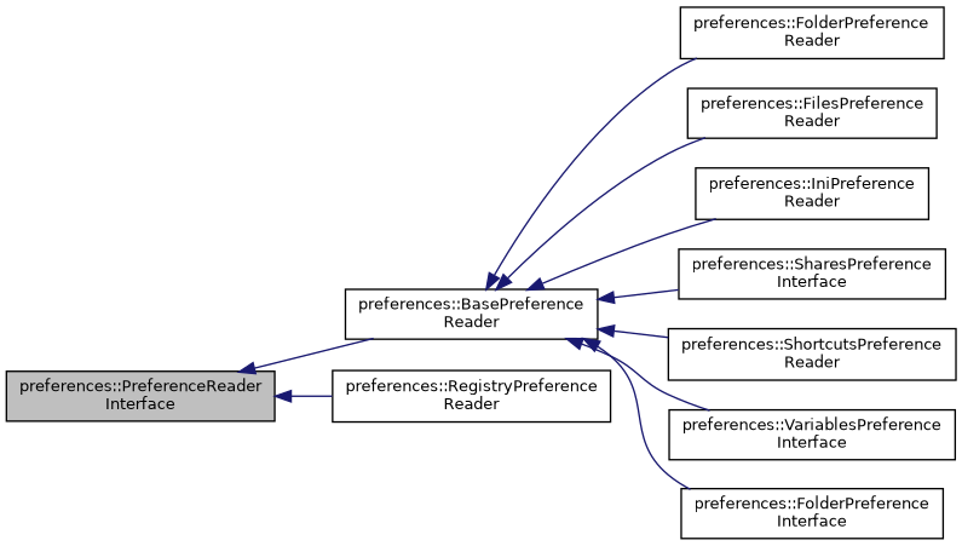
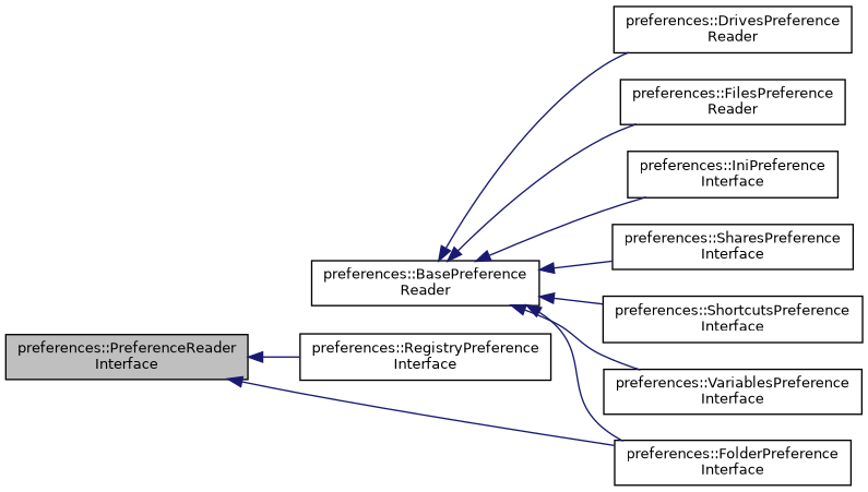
  digraph {
    rankdir=LR
    node [color=black fillcolor=white fontname=Helvetica fontsize=10 shape=record style=filled]
    edge [color=midnightblue dir=back fontname=Helvetica fontsize=10 labelfontname=Helvetica labelfontsize=10 style=solid]
    n1 [fillcolor=grey75 fontcolor=black height=0.2 label="preferences::PreferenceReader\lInterface" width=0.4]
    n2 [height=0.2 label="preferences::BasePreference\lReader" width=0.4]
-   n3 [height=0.2 label="preferences::RegistryPreference\lReader" width=0.4]
-   n4 [height=0.2 label="preferences::FolderPreference\lReader" width=0.4]
+   n3 [height=0.2 label="preferences::RegistryPreference\lInterface" width=0.4]
+   n4 [height=0.2 label="preferences::DrivesPreference\lReader" width=0.4]
    n5 [height=0.2 label="preferences::FilesPreference\lReader" width=0.4]
    n6 [height=0.2 label="preferences::FolderPreference\lInterface" width=0.4]
-   n7 [height=0.2 label="preferences::IniPreference\lReader" width=0.4]
+   n7 [height=0.2 label="preferences::IniPreference\lInterface" width=0.4]
    n8 [height=0.2 label="preferences::SharesPreference\lInterface" width=0.4]
-   n9 [height=0.2 label="preferences::ShortcutsPreference\lReader" width=0.4]
+   n9 [height=0.2 label="preferences::ShortcutsPreference\lInterface" width=0.4]
    n10 [height=0.2 label="preferences::VariablesPreference\lInterface" width=0.4]
-   n1 -> n2
+   n1 -> n6
    n1 -> n3
    n2 -> n4
    n2 -> n5
    n2 -> n6
    n2 -> n7
    n2 -> n8
    n2 -> n9
    n2 -> n10
  }
